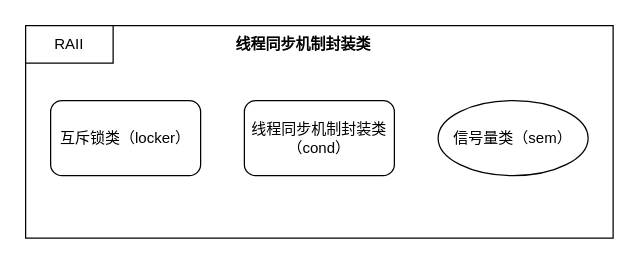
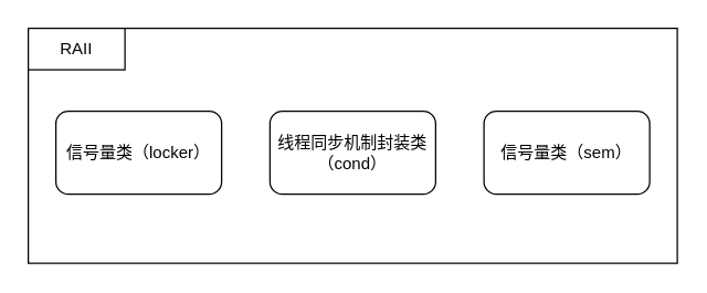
  <mxCell id="0" />
  <mxCell id="1" parent="0" />
  <mxCell id="2" value="" style="whiteSpace=wrap;html=1;" vertex="1" parent="1"><mxGeometry x="20" y="20" width="470" height="170" as="geometry" /></mxCell>
  <mxCell id="3" value="RAII&lt;br&gt;" style="rounded=0;whiteSpace=wrap;html=1;" vertex="1" parent="1"><mxGeometry x="20" y="20" width="70" height="30" as="geometry" /></mxCell>
- <mxCell id="4" value="互斥锁类（locker）" style="rounded=1;whiteSpace=wrap;html=1;" vertex="1" parent="1"><mxGeometry x="40" y="80" width="120" height="60" as="geometry" /></mxCell>
- <mxCell id="5" value="&lt;b&gt;线程同步机制封装类&lt;/b&gt;" style="text;html=1;strokeColor=none;fillColor=none;align=center;verticalAlign=middle;whiteSpace=wrap;rounded=0;" vertex="1" parent="1"><mxGeometry x="180" y="20" width="125" height="30" as="geometry" /></mxCell>
+ <mxCell id="4" value="信号量类（locker）" style="rounded=1;whiteSpace=wrap;html=1;" vertex="1" parent="1"><mxGeometry x="40" y="80" width="120" height="60" as="geometry" /></mxCell>
  <mxCell id="6" value="线程同步机制封装类（cond）" style="rounded=1;whiteSpace=wrap;html=1;" vertex="1" parent="1"><mxGeometry x="195" y="80" width="120" height="60" as="geometry" /></mxCell>
- <mxCell id="7" value="信号量类（sem）" style="ellipse;whiteSpace=wrap;html=1;" vertex="1" parent="1"><mxGeometry x="350" y="80" width="120" height="60" as="geometry" /></mxCell>
+ <mxCell id="7" value="信号量类（sem）" style="rounded=1;whiteSpace=wrap;html=1;" vertex="1" parent="1"><mxGeometry x="350" y="80" width="120" height="60" as="geometry" /></mxCell>
